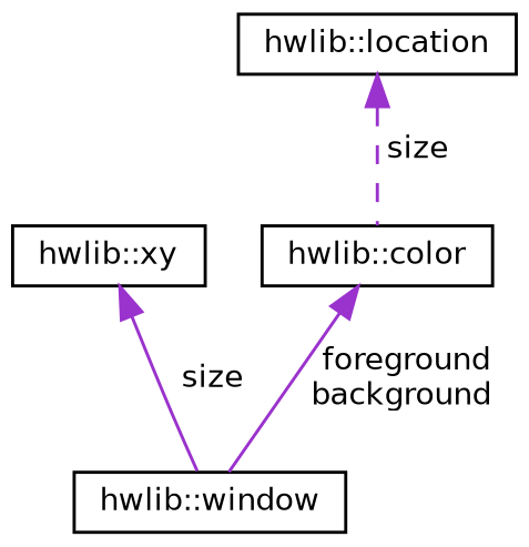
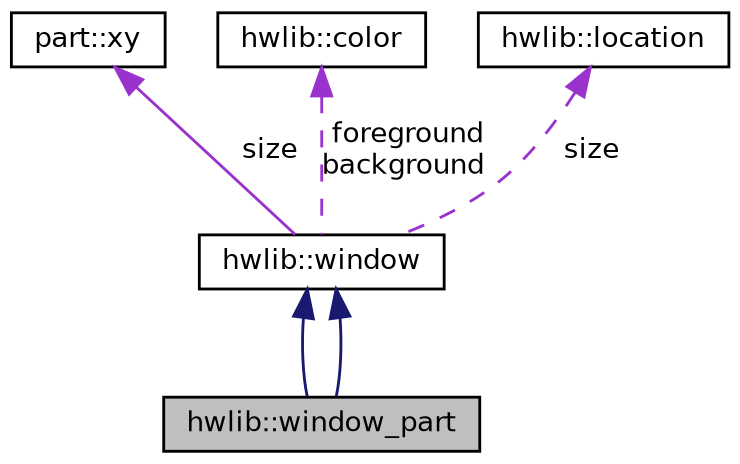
  digraph {
    node [color=black fillcolor=white fontname=Helvetica fontsize=10 shape=record style=filled]
    edge [color=darkorchid3 dir=back fontname=Helvetica fontsize=10 labelfontname=Helvetica labelfontsize=10 style=solid]
+   n1 [fillcolor=grey75 fontcolor=black height=0.2 label="hwlib::window_part" width=0.4]
    n2 [height=0.2 label="hwlib::window" width=0.4]
-   n3 [height=0.2 label="hwlib::xy" width=0.4]
+   n3 [height=0.2 label="part::xy" width=0.4]
    n4 [height=0.2 label="hwlib::color" width=0.4]
    n5 [height=0.2 label="hwlib::location" width=0.4]
+   n2 -> n1 [color=midnightblue]
+   n2 -> n1 [color=midnightblue]
    n3 -> n2 [label=" size"]
-   n4 -> n2 [label=" foreground\nbackground"]
-   n5 -> n4 [label=" size" style=dashed]
+   n4 -> n2 [label=" foreground\nbackground" style=dashed]
+   n5 -> n2 [label=" size" style=dashed]
  }
